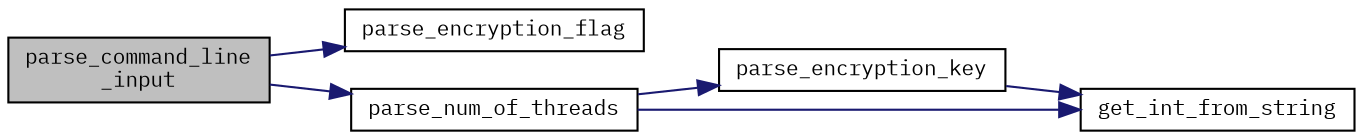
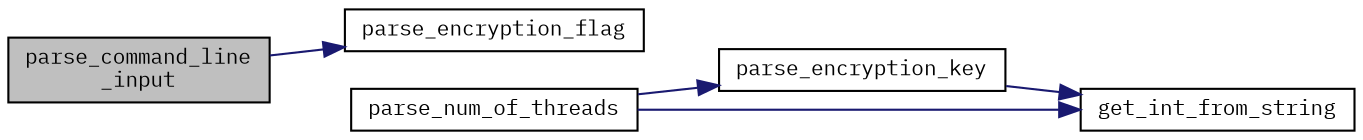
  digraph {
    fontname="IBM Plex Mono"
    rankdir=LR
    node [color=black fillcolor=white fontname="IBM Plex Mono" fontsize=10 shape=record style=filled]
    edge [color=midnightblue fontname="IBM Plex Mono" fontsize=10 labelfontname=Helvetica labelfontsize=10 style=solid]
    n1 [fillcolor=grey75 fontcolor=black height=0.2 label="parse_command_line\l_input" width=0.4]
    n2 [height=0.2 label=parse_encryption_flag width=0.4]
    n3 [height=0.2 label=parse_num_of_threads width=0.4]
    n4 [height=0.2 label=parse_encryption_key width=0.4]
    n5 [height=0.2 label=get_int_from_string width=0.4]
    n1 -> n2
-   n1 -> n3
    n3 -> n4
    n3 -> n5
    n4 -> n5
  }
